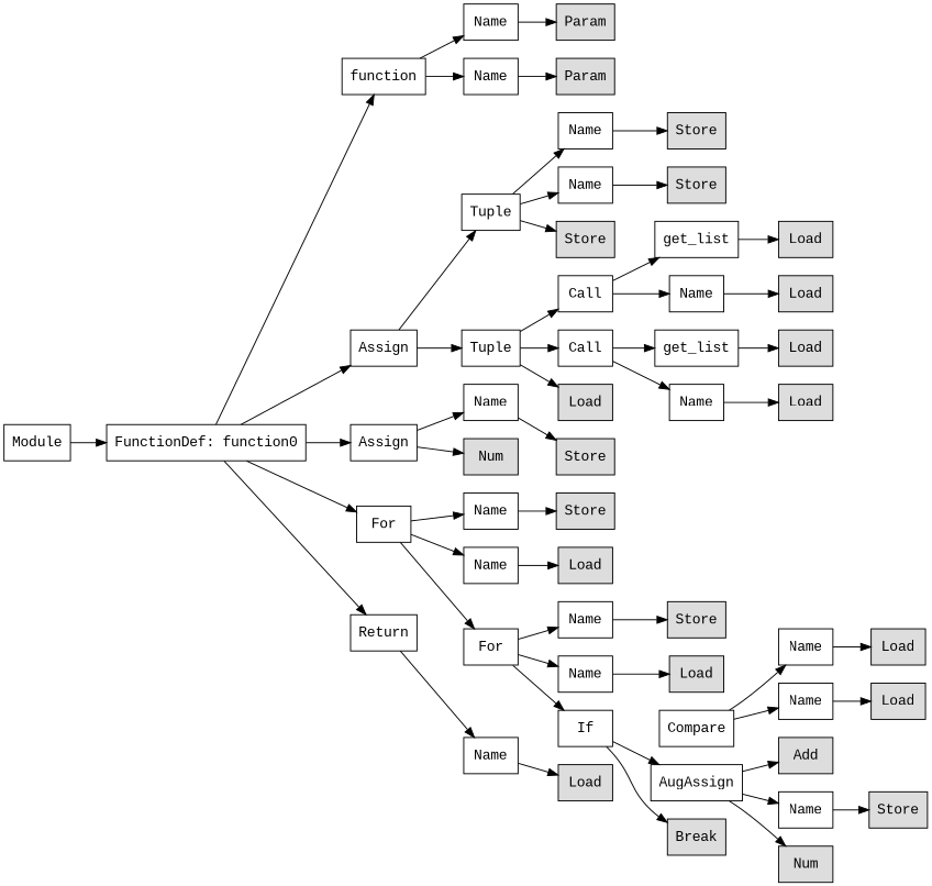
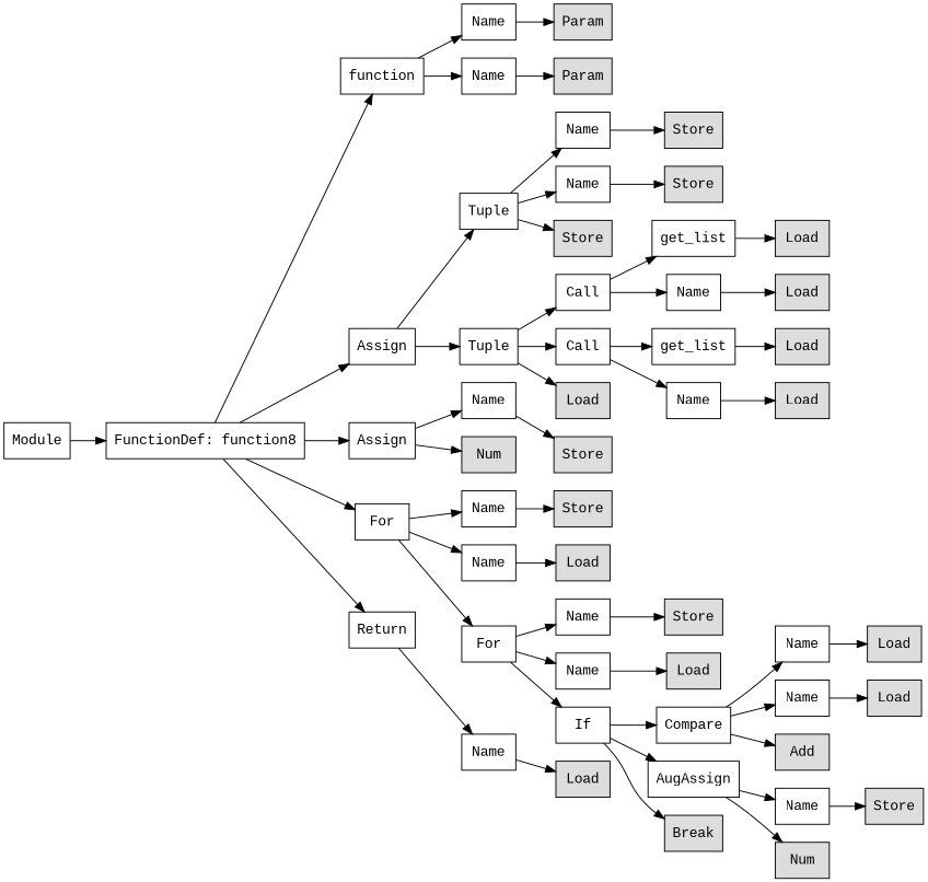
  digraph {
    fontname="Liberation Mono"
    rankdir=LR
    node [fontname="Liberation Mono" shape=rect]
    edge [fontname="Liberation Mono"]
    n1 [label=Module]
-   n2 [label="FunctionDef: function0"]
+   n2 [label="FunctionDef: function8"]
    n3 [label=function]
    n4 [label=Assign]
    n5 [label=Assign]
    n6 [label=For]
    n7 [label=Return]
    n8 [label=Name]
    n9 [label=Name]
    n10 [label=Tuple]
    n11 [label=Tuple]
    n12 [label=Name]
    n13 [fillcolor="#dddddd" label=Num style=filled]
    n14 [label=Name]
    n15 [label=Name]
    n16 [label=For]
    n17 [label=Name]
    n18 [fillcolor="#dddddd" label=Param style=filled]
    n19 [fillcolor="#dddddd" label=Param style=filled]
    n20 [label=Name]
    n21 [label=Name]
    n22 [fillcolor="#dddddd" label=Store style=filled]
    n23 [label=Call]
    n24 [label=Call]
    n25 [fillcolor="#dddddd" label=Load style=filled]
    n26 [fillcolor="#dddddd" label=Store style=filled]
    n27 [fillcolor="#dddddd" label=Store style=filled]
    n28 [fillcolor="#dddddd" label=Load style=filled]
    n29 [label=Name]
    n30 [label=Name]
    n31 [label=If]
    n32 [fillcolor="#dddddd" label=Load style=filled]
    n33 [fillcolor="#dddddd" label=Store style=filled]
    n34 [fillcolor="#dddddd" label=Store style=filled]
    n35 [label=get_list]
    n36 [label=Name]
    n37 [label=get_list]
    n38 [label=Name]
    n39 [fillcolor="#dddddd" label=Store style=filled]
    n40 [fillcolor="#dddddd" label=Load style=filled]
    n41 [label=Compare]
    n42 [label=AugAssign]
    n43 [fillcolor="#dddddd" label=Break style=filled]
    n44 [fillcolor="#dddddd" label=Load style=filled]
    n45 [fillcolor="#dddddd" label=Load style=filled]
    n46 [fillcolor="#dddddd" label=Load style=filled]
    n47 [fillcolor="#dddddd" label=Load style=filled]
    n48 [label=Name]
    n49 [label=Name]
    n50 [label=Name]
    n51 [fillcolor="#dddddd" label=Add style=filled]
    n52 [fillcolor="#dddddd" label=Num style=filled]
    n53 [fillcolor="#dddddd" label=Load style=filled]
    n54 [fillcolor="#dddddd" label=Load style=filled]
    n55 [fillcolor="#dddddd" label=Store style=filled]
    n1 -> n2
    n2 -> n3
    n2 -> n4
    n2 -> n5
    n2 -> n6
    n2 -> n7
    n3 -> n8
    n3 -> n9
    n4 -> n10
    n4 -> n11
    n5 -> n12
    n5 -> n13
    n6 -> n14
    n6 -> n15
    n6 -> n16
    n7 -> n17
    n8 -> n18
    n9 -> n19
    n10 -> n20
    n10 -> n21
    n10 -> n22
    n11 -> n23
    n11 -> n24
    n11 -> n25
    n12 -> n26
    n14 -> n27
    n15 -> n28
    n16 -> n29
    n16 -> n30
    n16 -> n31
    n17 -> n32
    n20 -> n33
    n21 -> n34
    n23 -> n35
    n23 -> n36
    n24 -> n37
    n24 -> n38
    n29 -> n39
    n30 -> n40
+   n31 -> n41
    n31 -> n42
    n31 -> n43
    n35 -> n44
    n36 -> n45
    n37 -> n46
    n38 -> n47
    n41 -> n48
    n41 -> n49
    n42 -> n50
-   n42 -> n51
+   n41 -> n51
    n42 -> n52
    n48 -> n53
    n49 -> n54
    n50 -> n55
  }
